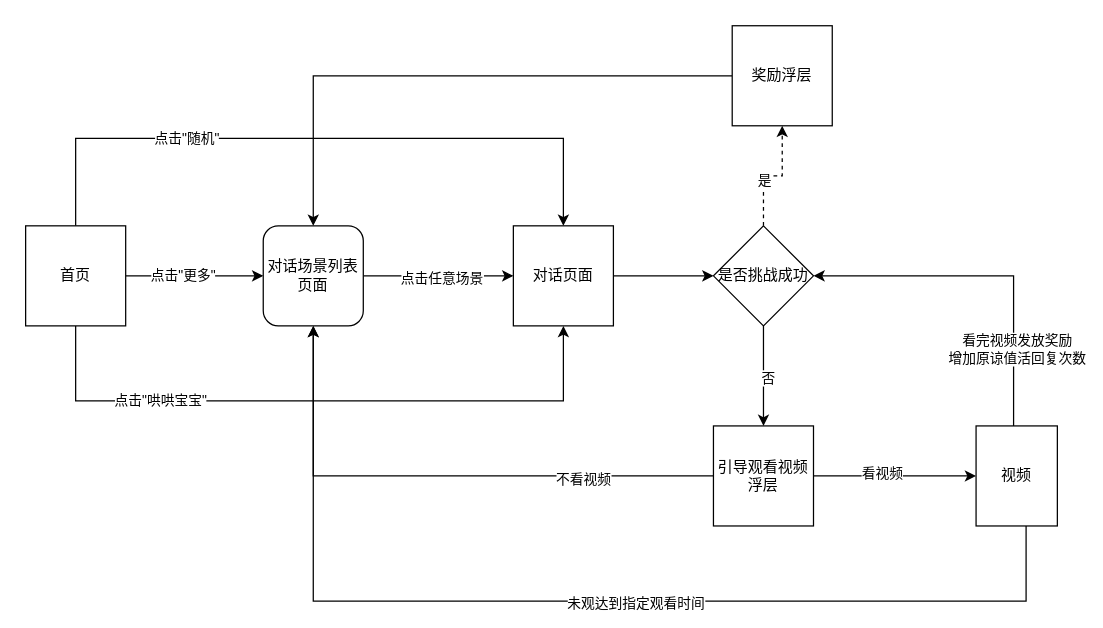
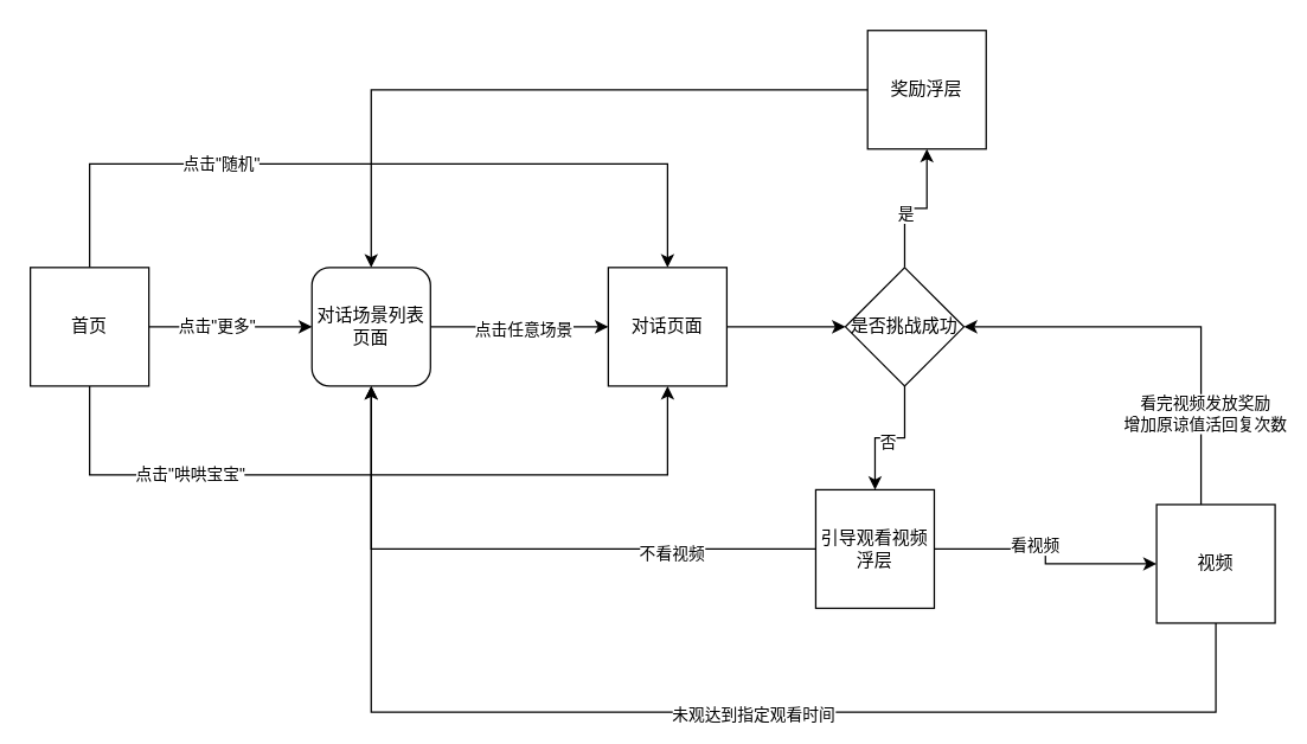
  <mxCell id="0" />
  <mxCell id="1" parent="0" />
  <mxCell id="2" style="edgeStyle=orthogonalEdgeStyle;rounded=0;orthogonalLoop=1;jettySize=auto;html=1;entryX=0.5;entryY=0;entryDx=0;entryDy=0;" edge="1" parent="1" source="8" target="10"><mxGeometry relative="1" as="geometry"><Array as="points"><mxPoint x="60" y="110" /><mxPoint x="450" y="110" /></Array></mxGeometry></mxCell>
  <mxCell id="3" value="点击&quot;随机&quot;" style="edgeLabel;html=1;align=center;verticalAlign=middle;resizable=0;points=[];" vertex="1" connectable="0" parent="2"><mxGeometry x="-0.399" y="1" relative="1" as="geometry"><mxPoint x="-1" as="offset" /></mxGeometry></mxCell>
  <mxCell id="4" value="" style="edgeStyle=orthogonalEdgeStyle;rounded=0;orthogonalLoop=1;jettySize=auto;html=1;" edge="1" parent="1" source="8" target="13"><mxGeometry relative="1" as="geometry" /></mxCell>
  <mxCell id="5" value="点击&quot;更多&quot;" style="edgeLabel;html=1;align=center;verticalAlign=middle;resizable=0;points=[];" vertex="1" connectable="0" parent="4"><mxGeometry x="-0.176" y="1" relative="1" as="geometry"><mxPoint as="offset" /></mxGeometry></mxCell>
  <mxCell id="6" style="edgeStyle=orthogonalEdgeStyle;rounded=0;orthogonalLoop=1;jettySize=auto;html=1;entryX=0.5;entryY=1;entryDx=0;entryDy=0;" edge="1" parent="1" source="8" target="10"><mxGeometry relative="1" as="geometry"><Array as="points"><mxPoint x="60" y="320" /><mxPoint x="450" y="320" /></Array></mxGeometry></mxCell>
  <mxCell id="7" value="点击&quot;哄哄宝宝&quot;" style="edgeLabel;html=1;align=center;verticalAlign=middle;resizable=0;points=[];" vertex="1" connectable="0" parent="6"><mxGeometry x="-0.503" y="1" relative="1" as="geometry"><mxPoint as="offset" /></mxGeometry></mxCell>
  <mxCell id="8" value="首页" style="whiteSpace=wrap;html=1;aspect=fixed;" vertex="1" parent="1"><mxGeometry x="20" y="180" width="80" height="80" as="geometry" /></mxCell>
  <mxCell id="9" value="" style="edgeStyle=orthogonalEdgeStyle;rounded=0;orthogonalLoop=1;jettySize=auto;html=1;" edge="1" parent="1" source="10" target="18"><mxGeometry relative="1" as="geometry" /></mxCell>
  <mxCell id="10" value="对话页面" style="whiteSpace=wrap;html=1;aspect=fixed;" vertex="1" parent="1"><mxGeometry x="410" y="180" width="80" height="80" as="geometry" /></mxCell>
  <mxCell id="11" style="edgeStyle=orthogonalEdgeStyle;rounded=0;orthogonalLoop=1;jettySize=auto;html=1;entryX=0;entryY=0.5;entryDx=0;entryDy=0;" edge="1" parent="1" source="13" target="10"><mxGeometry relative="1" as="geometry" /></mxCell>
  <mxCell id="12" value="点击任意场景" style="edgeLabel;html=1;align=center;verticalAlign=middle;resizable=0;points=[];" vertex="1" connectable="0" parent="11"><mxGeometry x="0.037" y="-1" relative="1" as="geometry"><mxPoint as="offset" /></mxGeometry></mxCell>
  <mxCell id="13" value="对话场景列表页面" style="whiteSpace=wrap;html=1;aspect=fixed;rounded=1;" vertex="1" parent="1"><mxGeometry x="210" y="180" width="80" height="80" as="geometry" /></mxCell>
- <mxCell id="14" value="" style="edgeStyle=orthogonalEdgeStyle;rounded=0;orthogonalLoop=1;jettySize=auto;html=1;dashed=1;" edge="1" parent="1" source="18" target="20"><mxGeometry relative="1" as="geometry" /></mxCell>
+ <mxCell id="14" value="" style="edgeStyle=orthogonalEdgeStyle;rounded=0;orthogonalLoop=1;jettySize=auto;html=1;" edge="1" parent="1" source="18" target="20"><mxGeometry relative="1" as="geometry" /></mxCell>
  <mxCell id="15" value="是" style="edgeLabel;html=1;align=center;verticalAlign=middle;resizable=0;points=[];" vertex="1" connectable="0" parent="14"><mxGeometry x="-0.15" y="-2" relative="1" as="geometry"><mxPoint y="1" as="offset" /></mxGeometry></mxCell>
  <mxCell id="16" style="edgeStyle=orthogonalEdgeStyle;rounded=0;orthogonalLoop=1;jettySize=auto;html=1;entryX=0.5;entryY=0;entryDx=0;entryDy=0;" edge="1" parent="1" source="18" target="25"><mxGeometry relative="1" as="geometry" /></mxCell>
  <mxCell id="17" value="否" style="edgeLabel;html=1;align=center;verticalAlign=middle;resizable=0;points=[];" vertex="1" connectable="0" parent="16"><mxGeometry x="0.05" y="3" relative="1" as="geometry"><mxPoint y="-1" as="offset" /></mxGeometry></mxCell>
  <mxCell id="18" value="是否挑战成功" style="rhombus;whiteSpace=wrap;html=1;" vertex="1" parent="1"><mxGeometry x="570" y="180" width="80" height="80" as="geometry" /></mxCell>
  <mxCell id="19" style="edgeStyle=orthogonalEdgeStyle;rounded=0;orthogonalLoop=1;jettySize=auto;html=1;entryX=0.5;entryY=0;entryDx=0;entryDy=0;" edge="1" parent="1" source="20" target="13"><mxGeometry relative="1" as="geometry" /></mxCell>
  <mxCell id="20" value="奖励浮层" style="whiteSpace=wrap;html=1;aspect=fixed;" vertex="1" parent="1"><mxGeometry x="585" y="20" width="80" height="80" as="geometry" /></mxCell>
  <mxCell id="21" style="edgeStyle=orthogonalEdgeStyle;rounded=0;orthogonalLoop=1;jettySize=auto;html=1;entryX=0.5;entryY=1;entryDx=0;entryDy=0;" edge="1" parent="1" source="25" target="13"><mxGeometry relative="1" as="geometry" /></mxCell>
  <mxCell id="22" value="不看视频" style="edgeLabel;html=1;align=center;verticalAlign=middle;resizable=0;points=[];" vertex="1" connectable="0" parent="21"><mxGeometry x="-0.516" y="2" relative="1" as="geometry"><mxPoint x="1" as="offset" /></mxGeometry></mxCell>
  <mxCell id="23" style="edgeStyle=orthogonalEdgeStyle;rounded=0;orthogonalLoop=1;jettySize=auto;html=1;" edge="1" parent="1" source="25" target="31"><mxGeometry relative="1" as="geometry"><mxPoint x="720" y="380" as="targetPoint" /></mxGeometry></mxCell>
  <mxCell id="24" value="看视频" style="edgeLabel;html=1;align=center;verticalAlign=middle;resizable=0;points=[];" vertex="1" connectable="0" parent="23"><mxGeometry x="-0.149" y="3" relative="1" as="geometry"><mxPoint x="-1" as="offset" /></mxGeometry></mxCell>
- <mxCell id="25" value="引导观看视频浮层" style="whiteSpace=wrap;html=1;aspect=fixed;" vertex="1" parent="1"><mxGeometry x="570" y="340" width="80" height="80" as="geometry" /></mxCell>
+ <mxCell id="25" value="引导观看视频浮层" style="whiteSpace=wrap;html=1;aspect=fixed;" vertex="1" parent="1"><mxGeometry x="550" y="330" width="80" height="80" as="geometry" /></mxCell>
  <mxCell id="26" style="edgeStyle=orthogonalEdgeStyle;rounded=0;orthogonalLoop=1;jettySize=auto;html=1;entryX=1;entryY=0.5;entryDx=0;entryDy=0;" edge="1" parent="1" source="31" target="18"><mxGeometry relative="1" as="geometry"><Array as="points"><mxPoint x="810" y="220" /></Array></mxGeometry></mxCell>
  <mxCell id="27" value="看完视频发放奖励&lt;div&gt;增加原谅值活回复次数&lt;/div&gt;" style="edgeLabel;html=1;align=center;verticalAlign=middle;resizable=0;points=[];" vertex="1" connectable="0" parent="26"><mxGeometry x="-0.548" y="-2" relative="1" as="geometry"><mxPoint y="1" as="offset" /></mxGeometry></mxCell>
  <mxCell id="28" style="edgeStyle=orthogonalEdgeStyle;rounded=0;orthogonalLoop=1;jettySize=auto;html=1;entryX=0.5;entryY=1;entryDx=0;entryDy=0;" edge="1" parent="1" source="31" target="13"><mxGeometry relative="1" as="geometry"><Array as="points"><mxPoint x="820" y="480" /><mxPoint x="250" y="480" /></Array></mxGeometry></mxCell>
  <mxCell id="29" value="&lt;span style=&quot;color: rgba(0, 0, 0, 0); font-family: monospace; font-size: 0px; text-align: start; background-color: rgb(251, 251, 251);&quot;&gt;%3CmxGraphModel%3E%3Croot%3E%3CmxCell%20id%3D%220%22%2F%3E%3CmxCell%20id%3D%221%22%20parent%3D%220%22%2F%3E%3CmxCell%20id%3D%222%22%20value%3D%22%E6%94%BE%E5%BC%83%E8%A7%82%E7%9C%8B%E8%A7%86%E9%A2%91%E5%9B%9E%E5%88%B0%E5%88%97%E8%A1%A8%E9%A1%B5%E9%9D%A2%22%20style%3D%22edgeLabel%3Bhtml%3D1%3Balign%3Dcenter%3BverticalAlign%3Dmiddle%3Bresizable%3D0%3Bpoints%3D%5B%5D%3B%22%20vertex%3D%221%22%20connectable%3D%220%22%20parent%3D%221%22%3E%3CmxGeometry%20x%3D%22647.667%22%20y%3D%22430%22%20as%3D%22geometry%22%2F%3E%3C%2FmxCell%3E%3C%2Froot%3E%3C%2FmxGraphModel%3Efang&lt;/span&gt;" style="edgeLabel;html=1;align=center;verticalAlign=middle;resizable=0;points=[];" vertex="1" connectable="0" parent="28"><mxGeometry x="-0.125" y="1" relative="1" as="geometry"><mxPoint as="offset" /></mxGeometry></mxCell>
  <mxCell id="30" value="未观达到指定观看时间" style="edgeLabel;html=1;align=center;verticalAlign=middle;resizable=0;points=[];" vertex="1" connectable="0" parent="28"><mxGeometry x="-0.122" y="1" relative="1" as="geometry"><mxPoint as="offset" /></mxGeometry></mxCell>
- <mxCell id="31" value="视频" style="whiteSpace=wrap;html=1;aspect=fixed;" vertex="1" parent="1"><mxGeometry x="780" y="340" width="65" height="80" as="geometry" /></mxCell>
+ <mxCell id="31" value="视频" style="whiteSpace=wrap;html=1;aspect=fixed;" vertex="1" parent="1"><mxGeometry x="780" y="340" width="80" height="80" as="geometry" /></mxCell>
